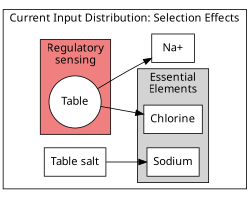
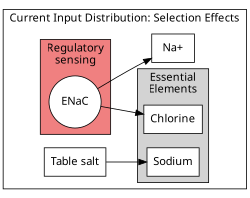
  digraph {
    fontname="Noto Sans"
    newrank=true
    rankdir=LR
    node [fillcolor=white fontname="Noto Sans" shape=box style=filled]
    edge [fontname="Noto Sans"]
-   ENaC [shape=circle label=Table]
+   ENaC [shape=circle]
    Sodium
    Chlorine
    "Na+"
    "Table salt"
    subgraph cluster_1 {
      label="Current Input Distribution: Selection Effects"
      "Na+"
      "Table salt"
      subgraph cluster_2 {
        fillcolor=lightcoral
        label="Regulatory\nsensing"
        style=filled
        ENaC
      }
      subgraph cluster_3 {
        fillcolor=lightgrey
        label="Essential\nElements"
        style=filled
        Sodium
        Chlorine
      }
    }
    ENaC -> Chlorine
    ENaC -> "Na+"
    "Table salt" -> Sodium
  }
